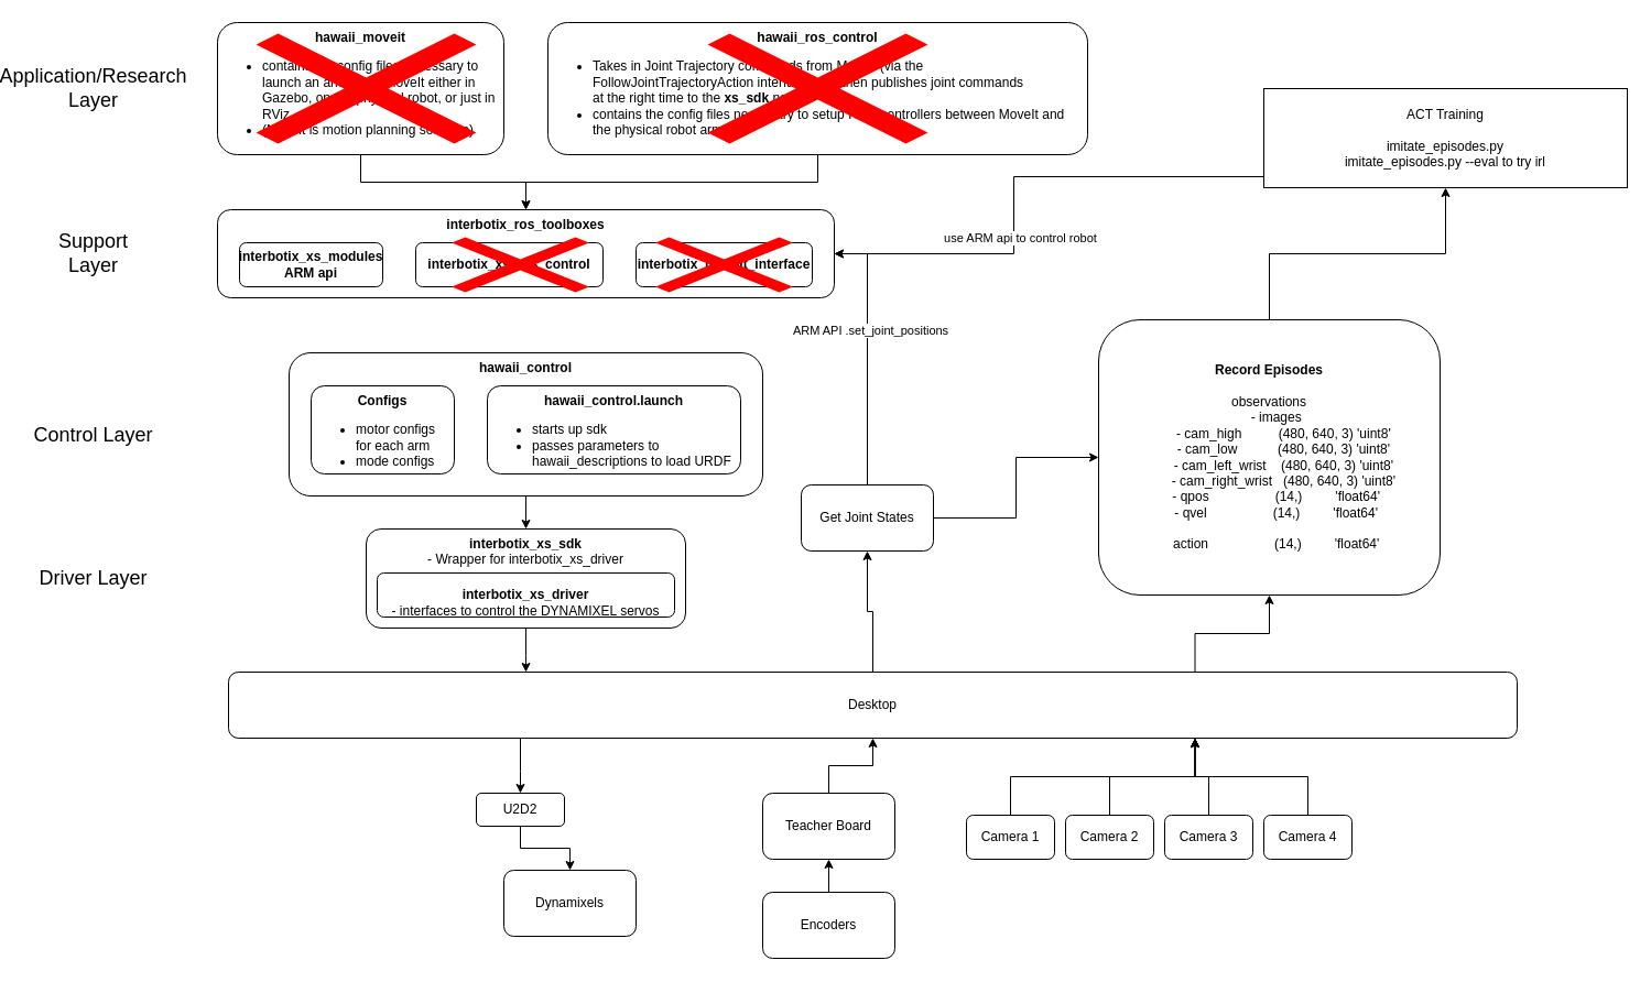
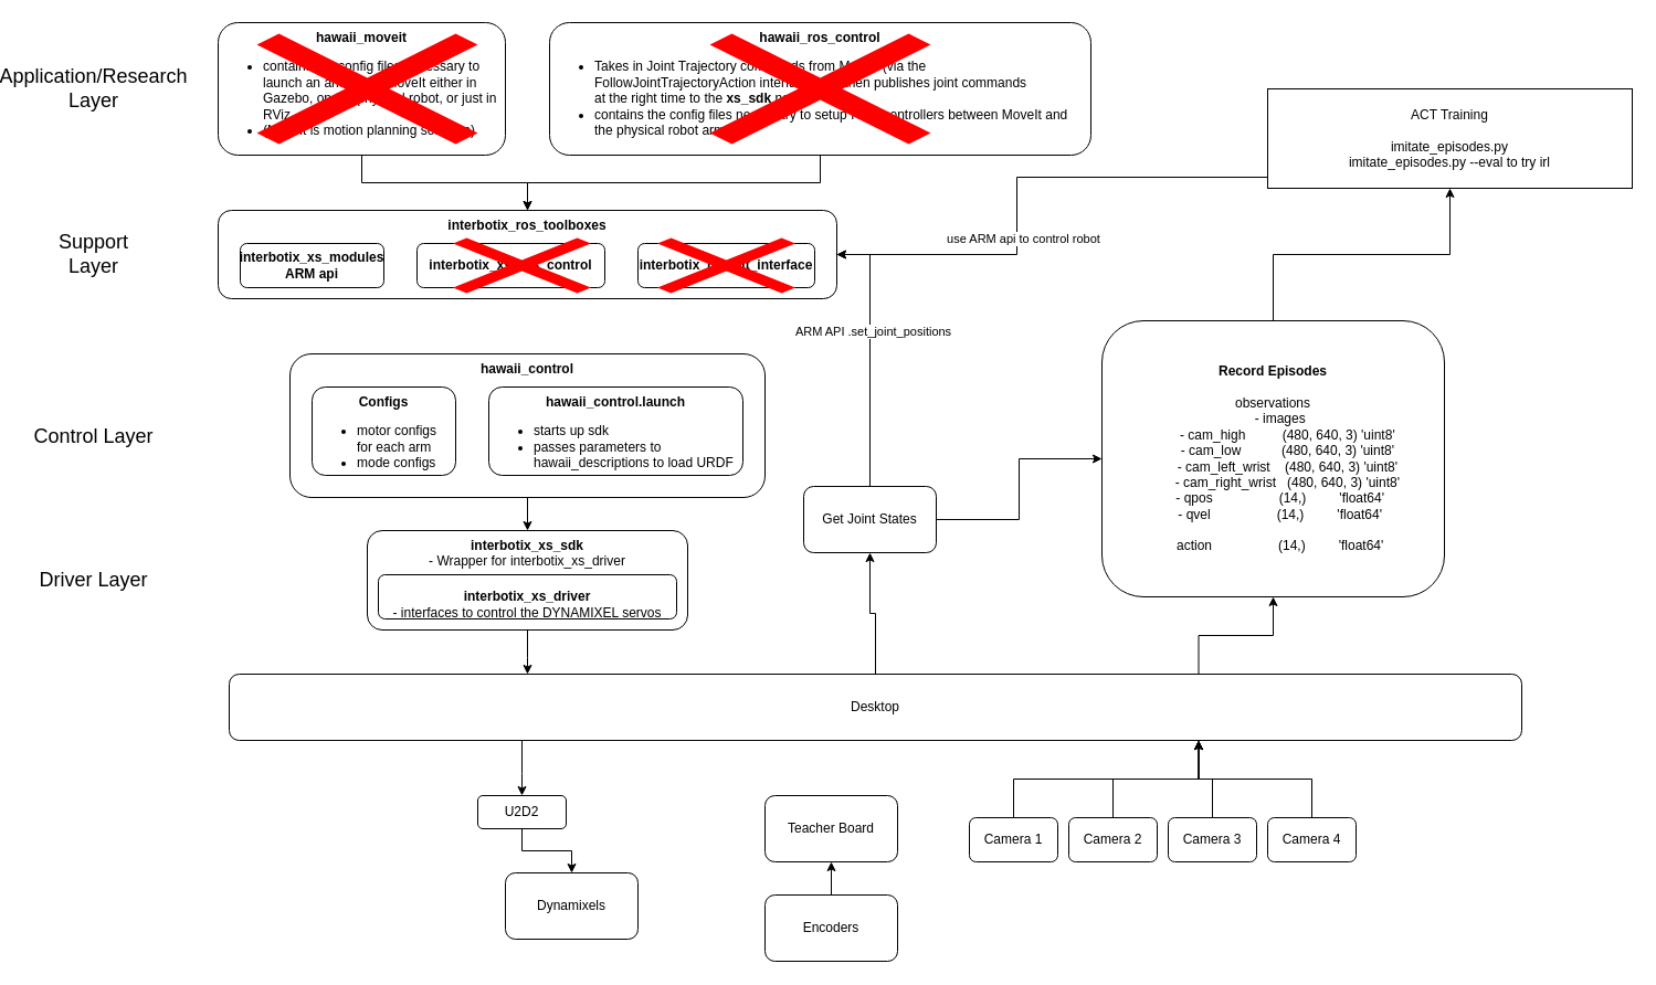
  <mxCell id="0" />
  <mxCell id="1" parent="0" />
  <mxCell id="2" style="edgeStyle=orthogonalEdgeStyle;rounded=0;orthogonalLoop=1;jettySize=auto;html=1;" edge="1" parent="1" source="5" target="14"><mxGeometry relative="1" as="geometry"><Array as="points"><mxPoint x="465" y="700" /><mxPoint x="465" y="700" /></Array></mxGeometry></mxCell>
  <mxCell id="3" style="edgeStyle=orthogonalEdgeStyle;rounded=0;orthogonalLoop=1;jettySize=auto;html=1;entryX=0.5;entryY=1;entryDx=0;entryDy=0;" edge="1" parent="1" source="5" target="42"><mxGeometry relative="1" as="geometry" /></mxCell>
  <mxCell id="4" style="edgeStyle=orthogonalEdgeStyle;rounded=0;orthogonalLoop=1;jettySize=auto;html=1;exitX=0.75;exitY=0;exitDx=0;exitDy=0;entryX=0.5;entryY=1;entryDx=0;entryDy=0;" edge="1" parent="1" source="5" target="44"><mxGeometry relative="1" as="geometry" /></mxCell>
  <mxCell id="5" value="Desktop" style="rounded=1;whiteSpace=wrap;html=1;" vertex="1" parent="1"><mxGeometry x="200" y="610" width="1170" height="60" as="geometry" /></mxCell>
  <mxCell id="6" value="Camera 3" style="rounded=1;whiteSpace=wrap;html=1;" vertex="1" parent="1"><mxGeometry x="1050" y="740" width="80" height="40" as="geometry" /></mxCell>
  <mxCell id="7" style="edgeStyle=orthogonalEdgeStyle;rounded=0;orthogonalLoop=1;jettySize=auto;html=1;entryX=0.75;entryY=1;entryDx=0;entryDy=0;" edge="1" parent="1" source="8" target="5"><mxGeometry relative="1" as="geometry" /></mxCell>
  <mxCell id="8" value="Camera 1" style="rounded=1;whiteSpace=wrap;html=1;" vertex="1" parent="1"><mxGeometry x="870" y="740" width="80" height="40" as="geometry" /></mxCell>
  <mxCell id="9" style="edgeStyle=orthogonalEdgeStyle;rounded=0;orthogonalLoop=1;jettySize=auto;html=1;entryX=0.75;entryY=1;entryDx=0;entryDy=0;" edge="1" parent="1" source="10" target="5"><mxGeometry relative="1" as="geometry" /></mxCell>
  <mxCell id="10" value="Camera 2" style="rounded=1;whiteSpace=wrap;html=1;" vertex="1" parent="1"><mxGeometry x="960" y="740" width="80" height="40" as="geometry" /></mxCell>
  <mxCell id="11" style="edgeStyle=orthogonalEdgeStyle;rounded=0;orthogonalLoop=1;jettySize=auto;html=1;entryX=0.75;entryY=1;entryDx=0;entryDy=0;" edge="1" parent="1" source="12" target="5"><mxGeometry relative="1" as="geometry" /></mxCell>
  <mxCell id="12" value="Camera 4" style="rounded=1;whiteSpace=wrap;html=1;" vertex="1" parent="1"><mxGeometry x="1140" y="740" width="80" height="40" as="geometry" /></mxCell>
  <mxCell id="13" style="edgeStyle=orthogonalEdgeStyle;rounded=0;orthogonalLoop=1;jettySize=auto;html=1;entryX=0.5;entryY=0;entryDx=0;entryDy=0;" edge="1" parent="1" source="14" target="16"><mxGeometry relative="1" as="geometry" /></mxCell>
  <mxCell id="14" value="U2D2" style="rounded=1;whiteSpace=wrap;html=1;" vertex="1" parent="1"><mxGeometry x="425" y="720" width="80" height="30" as="geometry" /></mxCell>
  <mxCell id="15" value="Teacher Board" style="rounded=1;whiteSpace=wrap;html=1;" vertex="1" parent="1"><mxGeometry x="685" y="720" width="120" height="60" as="geometry" /></mxCell>
  <mxCell id="16" value="Dynamixels" style="rounded=1;whiteSpace=wrap;html=1;" vertex="1" parent="1"><mxGeometry x="450" y="790" width="120" height="60" as="geometry" /></mxCell>
  <mxCell id="17" value="" style="edgeStyle=orthogonalEdgeStyle;rounded=0;orthogonalLoop=1;jettySize=auto;html=1;" edge="1" parent="1" source="18" target="15"><mxGeometry relative="1" as="geometry"><mxPoint x="745" y="970" as="targetPoint" /></mxGeometry></mxCell>
  <mxCell id="18" value="Encoders" style="rounded=1;whiteSpace=wrap;html=1;" vertex="1" parent="1"><mxGeometry x="685" y="810" width="120" height="60" as="geometry" /></mxCell>
  <mxCell id="19" value="&lt;font style=&quot;font-size: 18px;&quot;&gt;Driver Layer&lt;/font&gt;" style="text;html=1;strokeColor=none;fillColor=none;align=center;verticalAlign=middle;whiteSpace=wrap;rounded=0;" vertex="1" parent="1"><mxGeometry x="20" y="500" width="115" height="50" as="geometry" /></mxCell>
  <mxCell id="20" style="edgeStyle=orthogonalEdgeStyle;rounded=0;orthogonalLoop=1;jettySize=auto;html=1;exitX=0.5;exitY=1;exitDx=0;exitDy=0;" edge="1" parent="1" source="21"><mxGeometry relative="1" as="geometry"><mxPoint x="470" y="610" as="targetPoint" /><Array as="points"><mxPoint x="470" y="595" /><mxPoint x="470" y="595" /></Array></mxGeometry></mxCell>
  <mxCell id="21" value="&lt;div&gt;&lt;b&gt;interbotix_xs_sdk&lt;/b&gt;&lt;/div&gt;&lt;div&gt;- Wrapper for interbotix_xs_driver&lt;br&gt;&lt;/div&gt;" style="rounded=1;whiteSpace=wrap;html=1;align=center;verticalAlign=top;" vertex="1" parent="1"><mxGeometry x="325" y="480" width="290" height="90" as="geometry" /></mxCell>
  <mxCell id="22" value="&lt;div&gt;&lt;b&gt;&lt;br&gt;&lt;/b&gt; &lt;/div&gt;&lt;div&gt;&lt;b&gt;interbotix_xs_driver&lt;/b&gt;&lt;br&gt;&lt;/div&gt;&lt;div&gt;- interfaces to control the DYNAMIXEL servos&lt;/div&gt;" style="rounded=1;whiteSpace=wrap;html=1;movable=1;resizable=1;rotatable=1;deletable=1;editable=1;locked=0;connectable=1;" vertex="1" parent="1"><mxGeometry x="335" y="520" width="270" height="40" as="geometry" /></mxCell>
  <mxCell id="23" style="edgeStyle=orthogonalEdgeStyle;rounded=0;orthogonalLoop=1;jettySize=auto;html=1;entryX=0.5;entryY=0;entryDx=0;entryDy=0;" edge="1" parent="1" source="24" target="21"><mxGeometry relative="1" as="geometry" /></mxCell>
  <mxCell id="24" value="&lt;b&gt;hawaii_control&lt;/b&gt;" style="rounded=1;whiteSpace=wrap;html=1;verticalAlign=top;" vertex="1" parent="1"><mxGeometry x="255" y="320" width="430" height="130" as="geometry" /></mxCell>
  <mxCell id="25" value="&lt;div&gt;&lt;b&gt;Configs&lt;/b&gt;&lt;/div&gt;&lt;div&gt;&lt;ul&gt;&lt;li&gt;&lt;div align=&quot;left&quot;&gt;motor configs for each arm&lt;/div&gt;&lt;/li&gt;&lt;li&gt;&lt;div align=&quot;left&quot;&gt;mode configs&lt;/div&gt;&lt;/li&gt;&lt;/ul&gt;&lt;/div&gt;" style="rounded=1;whiteSpace=wrap;html=1;verticalAlign=top;" vertex="1" parent="1"><mxGeometry x="275" y="350" width="130" height="80" as="geometry" /></mxCell>
  <mxCell id="26" value="&lt;div&gt;&lt;b&gt;hawaii_control.launch&lt;/b&gt;&lt;/div&gt;&lt;div align=&quot;left&quot;&gt;&lt;ul&gt;&lt;li&gt;starts up sdk&lt;/li&gt;&lt;li&gt;passes parameters to hawaii_descriptions to load URDF&lt;b&gt;&lt;br&gt;&lt;/b&gt;&lt;/li&gt;&lt;/ul&gt;&lt;/div&gt;" style="rounded=1;whiteSpace=wrap;html=1;verticalAlign=top;horizontal=1;" vertex="1" parent="1"><mxGeometry x="435" y="350" width="230" height="80" as="geometry" /></mxCell>
  <mxCell id="27" value="&lt;div&gt;&lt;b&gt;interbotix_ros_toolboxes&lt;/b&gt;&lt;/div&gt;&lt;div&gt;&lt;b&gt;&lt;br&gt;&lt;/b&gt;&lt;/div&gt;" style="rounded=1;whiteSpace=wrap;html=1;verticalAlign=top;" vertex="1" parent="1"><mxGeometry x="190" y="190" width="560" height="80" as="geometry" /></mxCell>
  <mxCell id="28" value="&lt;b&gt;interbotix_xs_modules ARM api&lt;br&gt;&lt;/b&gt;" style="rounded=1;whiteSpace=wrap;html=1;verticalAlign=middle;" vertex="1" parent="1"><mxGeometry x="210" y="220" width="130" height="40" as="geometry" /></mxCell>
  <mxCell id="29" value="&lt;b&gt;interbotix_xs_ros_control&lt;/b&gt;" style="rounded=1;whiteSpace=wrap;html=1;verticalAlign=middle;" vertex="1" parent="1"><mxGeometry x="370" y="220" width="170" height="40" as="geometry" /></mxCell>
  <mxCell id="30" value="&lt;b&gt;interbotix_moveit_interface&lt;/b&gt;" style="rounded=1;whiteSpace=wrap;html=1;verticalAlign=middle;" vertex="1" parent="1"><mxGeometry x="570" y="220" width="160" height="40" as="geometry" /></mxCell>
  <mxCell id="31" value="&lt;font style=&quot;font-size: 18px;&quot;&gt;Control Layer&lt;/font&gt;" style="text;html=1;strokeColor=none;fillColor=none;align=center;verticalAlign=middle;whiteSpace=wrap;rounded=0;" vertex="1" parent="1"><mxGeometry x="20" y="370" width="115" height="50" as="geometry" /></mxCell>
  <mxCell id="32" value="&lt;font style=&quot;font-size: 18px;&quot;&gt;Support Layer&lt;/font&gt;" style="text;html=1;strokeColor=none;fillColor=none;align=center;verticalAlign=middle;whiteSpace=wrap;rounded=0;" vertex="1" parent="1"><mxGeometry x="20" y="205" width="115" height="50" as="geometry" /></mxCell>
  <mxCell id="33" style="edgeStyle=orthogonalEdgeStyle;rounded=0;orthogonalLoop=1;jettySize=auto;html=1;entryX=0.5;entryY=0;entryDx=0;entryDy=0;" edge="1" parent="1" source="34" target="27"><mxGeometry relative="1" as="geometry" /></mxCell>
  <mxCell id="34" value="&lt;div&gt;&lt;b&gt;hawaii_moveit&lt;br&gt;&lt;/b&gt;&lt;/div&gt;&lt;div align=&quot;left&quot;&gt;&lt;ul&gt;&lt;li&gt;contains the config files necessary to launch an arm using MoveIt either in Gazebo, on the physical robot, or just in RViz&lt;/li&gt;&lt;li&gt;(Moveit is motion planning software)&lt;br&gt;&lt;/li&gt;&lt;/ul&gt;&lt;/div&gt;" style="rounded=1;whiteSpace=wrap;html=1;verticalAlign=top;" vertex="1" parent="1"><mxGeometry x="190" y="20" width="260" height="120" as="geometry" /></mxCell>
  <mxCell id="35" style="edgeStyle=orthogonalEdgeStyle;rounded=0;orthogonalLoop=1;jettySize=auto;html=1;entryX=0.5;entryY=0;entryDx=0;entryDy=0;" edge="1" parent="1" source="36" target="27"><mxGeometry relative="1" as="geometry" /></mxCell>
  <mxCell id="36" value="&lt;div&gt;&lt;b&gt;hawaii_ros_control&lt;br&gt;&lt;/b&gt;&lt;/div&gt;&lt;div align=&quot;left&quot;&gt;&lt;ul&gt;&lt;li&gt;Takes in Joint Trajectory commands from MoveIt (via the &lt;br&gt;FollowJointTrajectoryAction interface) and then publishes joint commands&lt;br&gt; at the right time to the &lt;strong&gt;xs_sdk&lt;/strong&gt; node&lt;/li&gt;&lt;li&gt;contains the config files necessary to setup ROS controllers between MoveIt and the physical robot arm&lt;/li&gt;&lt;/ul&gt;&lt;/div&gt;" style="rounded=1;whiteSpace=wrap;html=1;verticalAlign=top;" vertex="1" parent="1"><mxGeometry x="490" y="20" width="490" height="120" as="geometry" /></mxCell>
  <mxCell id="37" value="&lt;font style=&quot;font-size: 18px;&quot;&gt;Application/Research Layer&lt;/font&gt;" style="text;html=1;strokeColor=none;fillColor=none;align=center;verticalAlign=middle;whiteSpace=wrap;rounded=0;" vertex="1" parent="1"><mxGeometry x="20" y="55" width="115" height="50" as="geometry" /></mxCell>
- <mxCell id="38" style="edgeStyle=orthogonalEdgeStyle;rounded=0;orthogonalLoop=1;jettySize=auto;html=1;exitX=0.5;exitY=0;exitDx=0;exitDy=0;" edge="1" parent="1" source="15" target="5"><mxGeometry relative="1" as="geometry" /></mxCell>
  <mxCell id="39" style="edgeStyle=orthogonalEdgeStyle;rounded=0;orthogonalLoop=1;jettySize=auto;html=1;entryX=1;entryY=0.5;entryDx=0;entryDy=0;" edge="1" parent="1" source="42" target="27"><mxGeometry relative="1" as="geometry" /></mxCell>
  <mxCell id="40" value="ARM API .set_joint_positions" style="edgeLabel;html=1;align=center;verticalAlign=middle;resizable=0;points=[];" vertex="1" connectable="0" parent="39"><mxGeometry x="0.173" y="-2" relative="1" as="geometry"><mxPoint as="offset" /></mxGeometry></mxCell>
  <mxCell id="41" style="edgeStyle=orthogonalEdgeStyle;rounded=0;orthogonalLoop=1;jettySize=auto;html=1;entryX=0;entryY=0.5;entryDx=0;entryDy=0;" edge="1" parent="1" source="42" target="44"><mxGeometry relative="1" as="geometry" /></mxCell>
  <mxCell id="42" value="Get Joint States" style="rounded=1;whiteSpace=wrap;html=1;" vertex="1" parent="1"><mxGeometry x="720" y="440" width="120" height="60" as="geometry" /></mxCell>
  <mxCell id="43" style="edgeStyle=orthogonalEdgeStyle;rounded=0;orthogonalLoop=1;jettySize=auto;html=1;entryX=0.5;entryY=1;entryDx=0;entryDy=0;" edge="1" parent="1" source="44" target="47"><mxGeometry relative="1" as="geometry" /></mxCell>
  <mxCell id="44" value="&lt;div&gt;&lt;b&gt;Record Episodes&lt;/b&gt;&lt;/div&gt;&lt;div&gt;&lt;br&gt;&lt;/div&gt;&lt;div&gt;observations&lt;/div&gt;&amp;nbsp;&amp;nbsp;&amp;nbsp; - images&lt;br&gt;&amp;nbsp;&amp;nbsp;&amp;nbsp;&amp;nbsp;&amp;nbsp;&amp;nbsp;&amp;nbsp; - cam_high&amp;nbsp;&amp;nbsp;&amp;nbsp;&amp;nbsp;&amp;nbsp;&amp;nbsp;&amp;nbsp;&amp;nbsp;&amp;nbsp; (480, 640, 3) 'uint8'&lt;br&gt;&amp;nbsp;&amp;nbsp;&amp;nbsp;&amp;nbsp;&amp;nbsp;&amp;nbsp;&amp;nbsp; - cam_low&amp;nbsp;&amp;nbsp;&amp;nbsp;&amp;nbsp;&amp;nbsp;&amp;nbsp;&amp;nbsp;&amp;nbsp;&amp;nbsp;&amp;nbsp; (480, 640, 3) 'uint8'&lt;br&gt;&amp;nbsp;&amp;nbsp;&amp;nbsp;&amp;nbsp;&amp;nbsp;&amp;nbsp;&amp;nbsp; - cam_left_wrist&amp;nbsp;&amp;nbsp;&amp;nbsp; (480, 640, 3) 'uint8'&lt;br&gt;&amp;nbsp;&amp;nbsp;&amp;nbsp;&amp;nbsp;&amp;nbsp;&amp;nbsp;&amp;nbsp; - cam_right_wrist&amp;nbsp;&amp;nbsp; (480, 640, 3) 'uint8'&lt;br&gt;&amp;nbsp;&amp;nbsp;&amp;nbsp; - qpos&amp;nbsp;&amp;nbsp;&amp;nbsp;&amp;nbsp;&amp;nbsp;&amp;nbsp;&amp;nbsp;&amp;nbsp;&amp;nbsp;&amp;nbsp;&amp;nbsp;&amp;nbsp;&amp;nbsp;&amp;nbsp;&amp;nbsp;&amp;nbsp;&amp;nbsp; (14,)&amp;nbsp;&amp;nbsp;&amp;nbsp;&amp;nbsp;&amp;nbsp;&amp;nbsp;&amp;nbsp;&amp;nbsp; 'float64'&lt;br&gt;&amp;nbsp;&amp;nbsp;&amp;nbsp; - qvel&amp;nbsp;&amp;nbsp;&amp;nbsp;&amp;nbsp;&amp;nbsp;&amp;nbsp;&amp;nbsp;&amp;nbsp;&amp;nbsp;&amp;nbsp;&amp;nbsp;&amp;nbsp;&amp;nbsp;&amp;nbsp;&amp;nbsp;&amp;nbsp;&amp;nbsp; (14,)&amp;nbsp;&amp;nbsp;&amp;nbsp;&amp;nbsp;&amp;nbsp;&amp;nbsp;&amp;nbsp;&amp;nbsp; 'float64'&lt;br&gt;&amp;nbsp;&amp;nbsp; &amp;nbsp;&lt;br&gt;&amp;nbsp;&amp;nbsp;&amp;nbsp; action&amp;nbsp;&amp;nbsp;&amp;nbsp;&amp;nbsp;&amp;nbsp;&amp;nbsp;&amp;nbsp;&amp;nbsp;&amp;nbsp;&amp;nbsp;&amp;nbsp;&amp;nbsp;&amp;nbsp;&amp;nbsp;&amp;nbsp;&amp;nbsp;&amp;nbsp; (14,)&amp;nbsp;&amp;nbsp;&amp;nbsp;&amp;nbsp;&amp;nbsp;&amp;nbsp;&amp;nbsp;&amp;nbsp; 'float64'" style="rounded=1;whiteSpace=wrap;html=1;" vertex="1" parent="1"><mxGeometry x="990" y="290" width="310" height="250" as="geometry" /></mxCell>
  <mxCell id="45" style="edgeStyle=orthogonalEdgeStyle;rounded=0;orthogonalLoop=1;jettySize=auto;html=1;entryX=1;entryY=0.5;entryDx=0;entryDy=0;" edge="1" parent="1" source="47" target="27"><mxGeometry relative="1" as="geometry"><Array as="points"><mxPoint x="913" y="160" /><mxPoint x="913" y="230" /></Array></mxGeometry></mxCell>
  <mxCell id="46" value="use ARM api to control robot" style="edgeLabel;html=1;align=center;verticalAlign=middle;resizable=0;points=[];" vertex="1" connectable="0" parent="45"><mxGeometry x="0.225" y="5" relative="1" as="geometry"><mxPoint as="offset" /></mxGeometry></mxCell>
  <mxCell id="47" value="&lt;div&gt;ACT Training&lt;/div&gt;&lt;div&gt;&lt;br&gt;&lt;/div&gt;&lt;div&gt;imitate_episodes.py&lt;/div&gt;&lt;div&gt;imitate_episodes.py --eval to try irl&lt;br&gt;&lt;/div&gt;" style="rounded=0;whiteSpace=wrap;html=1;" vertex="1" parent="1"><mxGeometry x="1140" y="80" width="330" height="90" as="geometry" /></mxCell>
  <mxCell id="48" style="edgeStyle=orthogonalEdgeStyle;rounded=0;orthogonalLoop=1;jettySize=auto;html=1;entryX=0.75;entryY=1;entryDx=0;entryDy=0;" edge="1" parent="1" source="6" target="5"><mxGeometry relative="1" as="geometry" /></mxCell>
  <mxCell id="49" value="" style="shape=mxgraph.mockup.markup.redX;fillColor=#ff0000;html=1;shadow=0;whiteSpace=wrap;strokeColor=none;" vertex="1" parent="1"><mxGeometry x="225" y="30" width="200" height="100" as="geometry" /></mxCell>
  <mxCell id="50" value="" style="shape=mxgraph.mockup.markup.redX;fillColor=#ff0000;html=1;shadow=0;whiteSpace=wrap;strokeColor=none;" vertex="1" parent="1"><mxGeometry x="635" y="30" width="200" height="100" as="geometry" /></mxCell>
  <mxCell id="51" value="" style="shape=mxgraph.mockup.markup.redX;fillColor=#ff0000;html=1;shadow=0;whiteSpace=wrap;strokeColor=none;" vertex="1" parent="1"><mxGeometry x="402.5" y="215" width="125" height="50" as="geometry" /></mxCell>
  <mxCell id="52" value="" style="shape=mxgraph.mockup.markup.redX;fillColor=#ff0000;html=1;shadow=0;whiteSpace=wrap;strokeColor=none;" vertex="1" parent="1"><mxGeometry x="587.5" y="215" width="125" height="50" as="geometry" /></mxCell>
